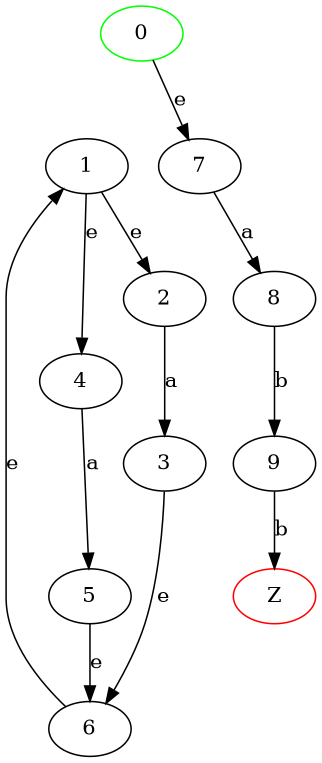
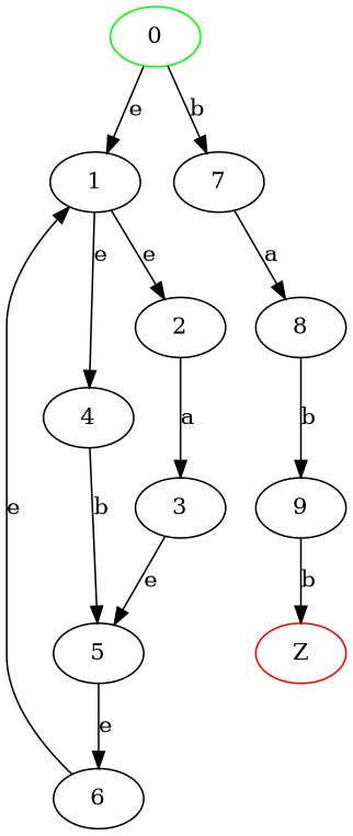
  digraph {
    0 [color=green]
    1
    7
    2
    4
    8
    3
    5
    6
    9
    Z [color=red]
-   0 -> 7 [label=e]
+   0 -> 1 [label=e]
+   0 -> 7 [label=b]
    1 -> 2 [label=e]
    1 -> 4 [label=e]
    7 -> 8 [label=a]
    2 -> 3 [label=a]
-   4 -> 5 [label=a]
+   4 -> 5 [label=b]
    8 -> 9 [label=b]
-   3 -> 6 [label=e]
+   3 -> 5 [label=e]
    5 -> 6 [label=e]
    6 -> 1 [label=e]
    9 -> Z [label=b]
  }
